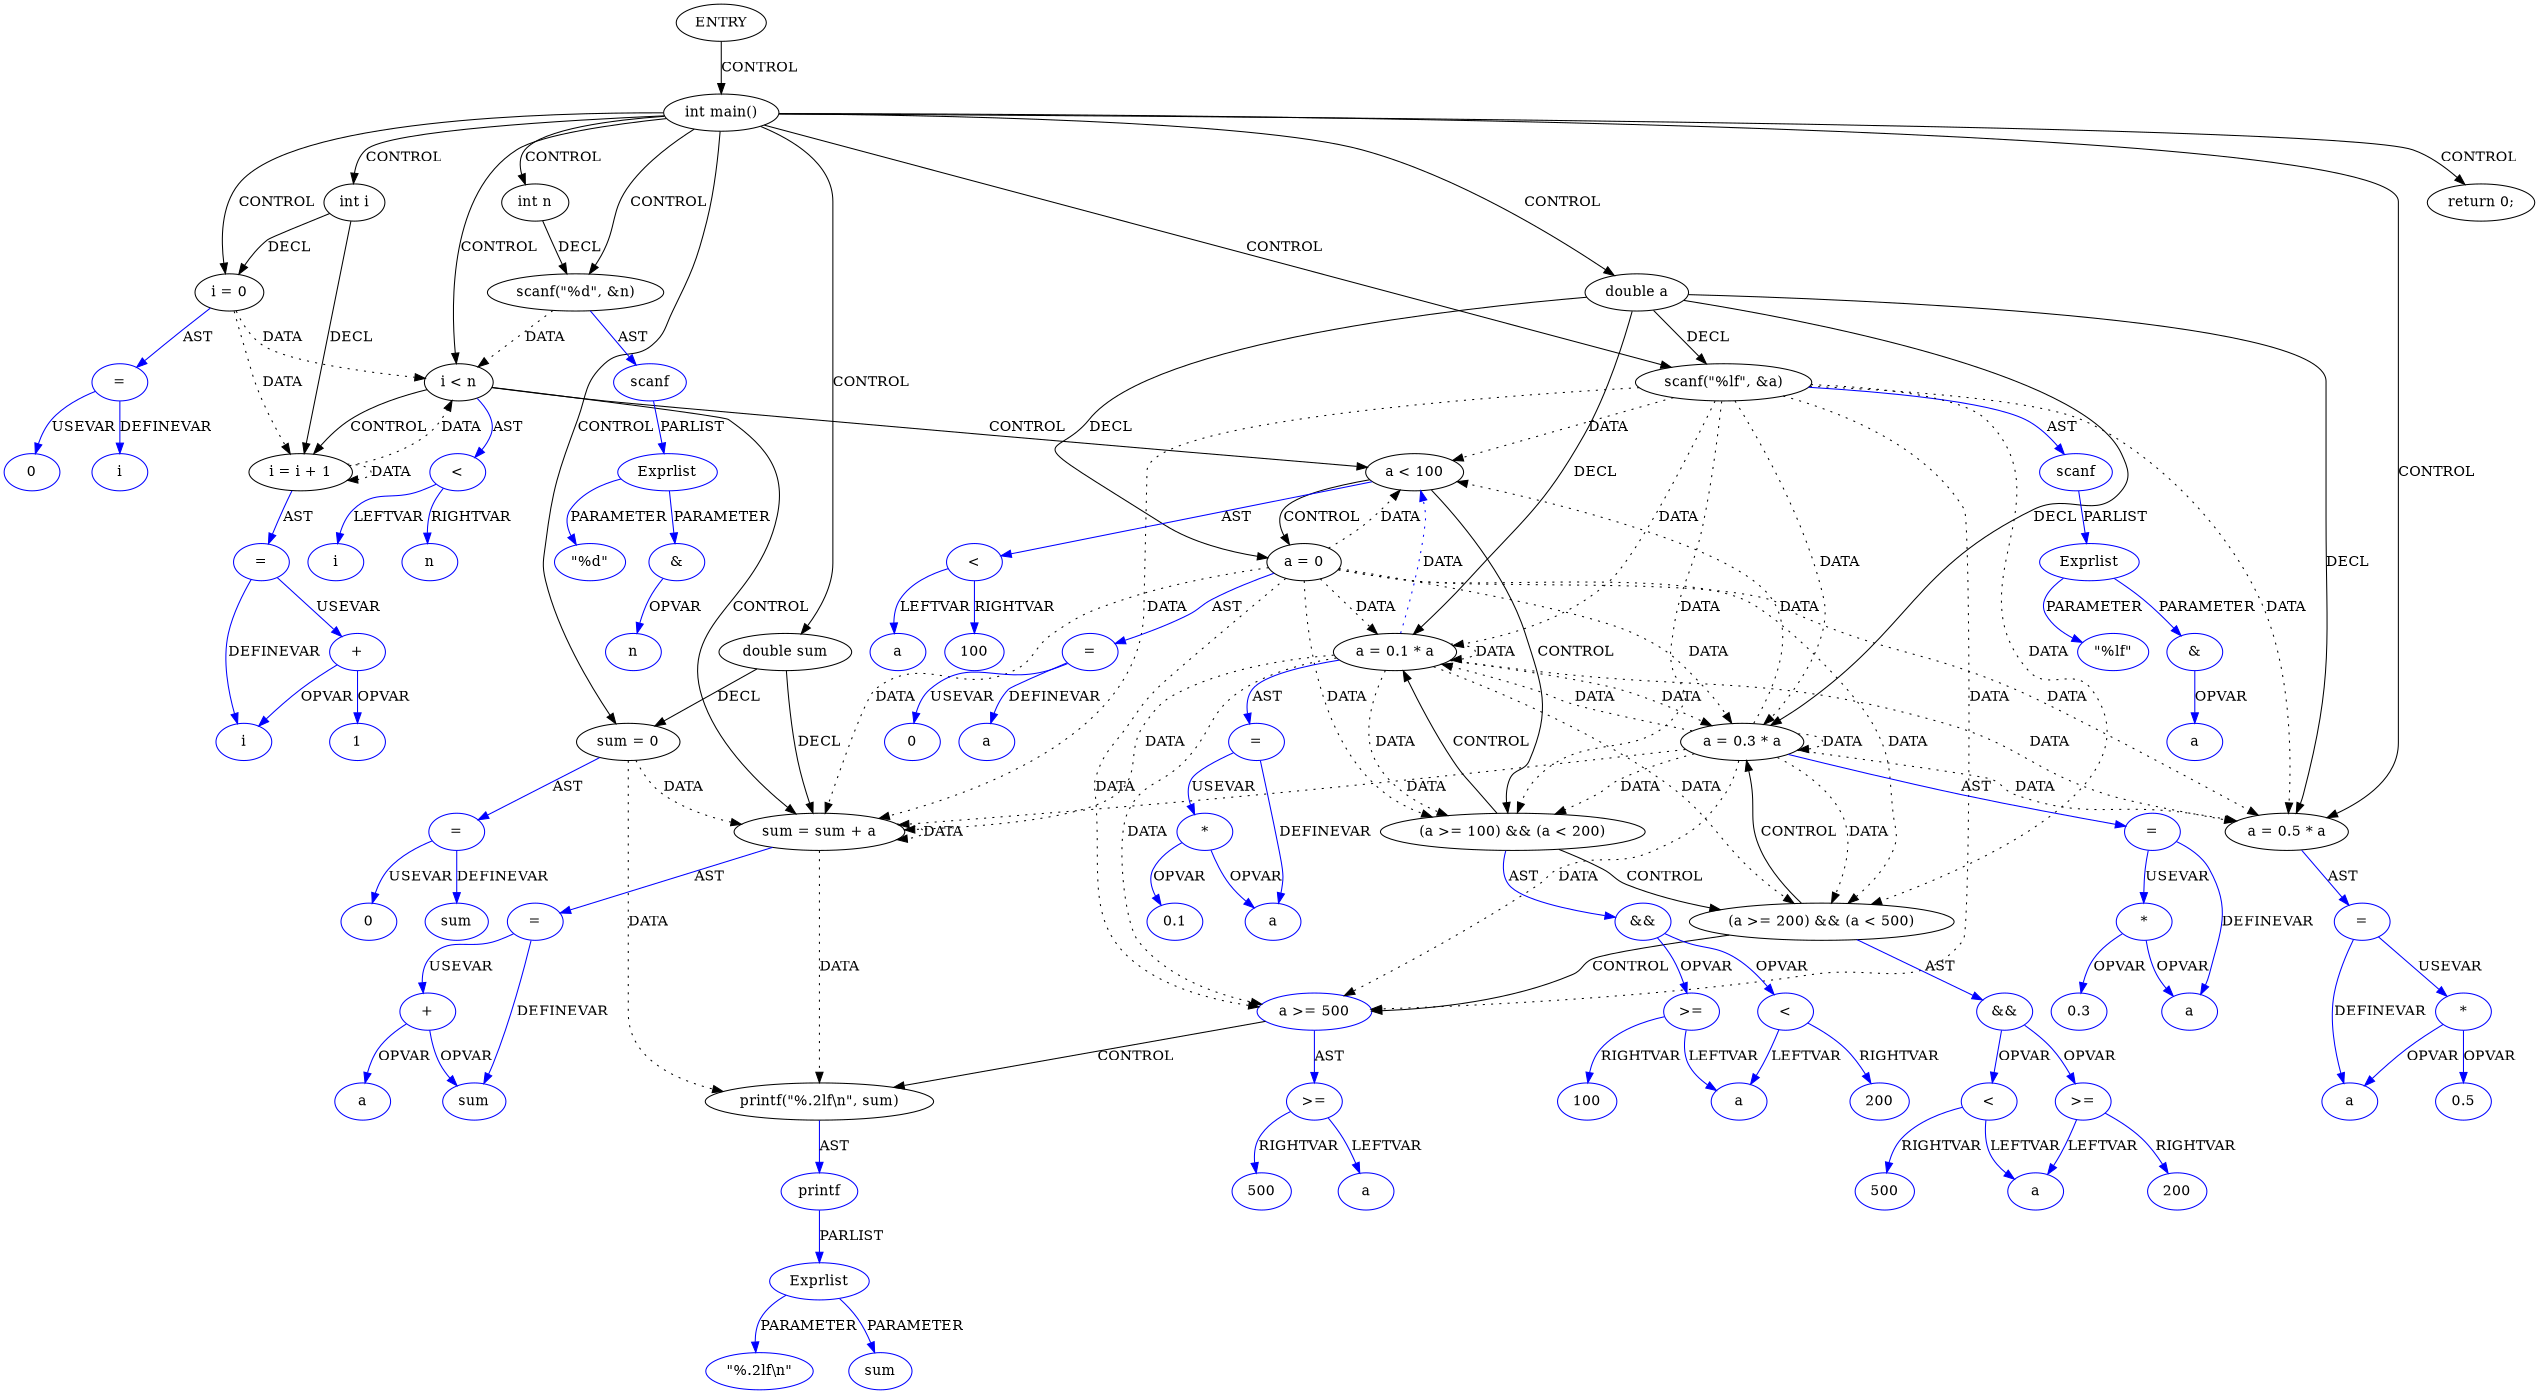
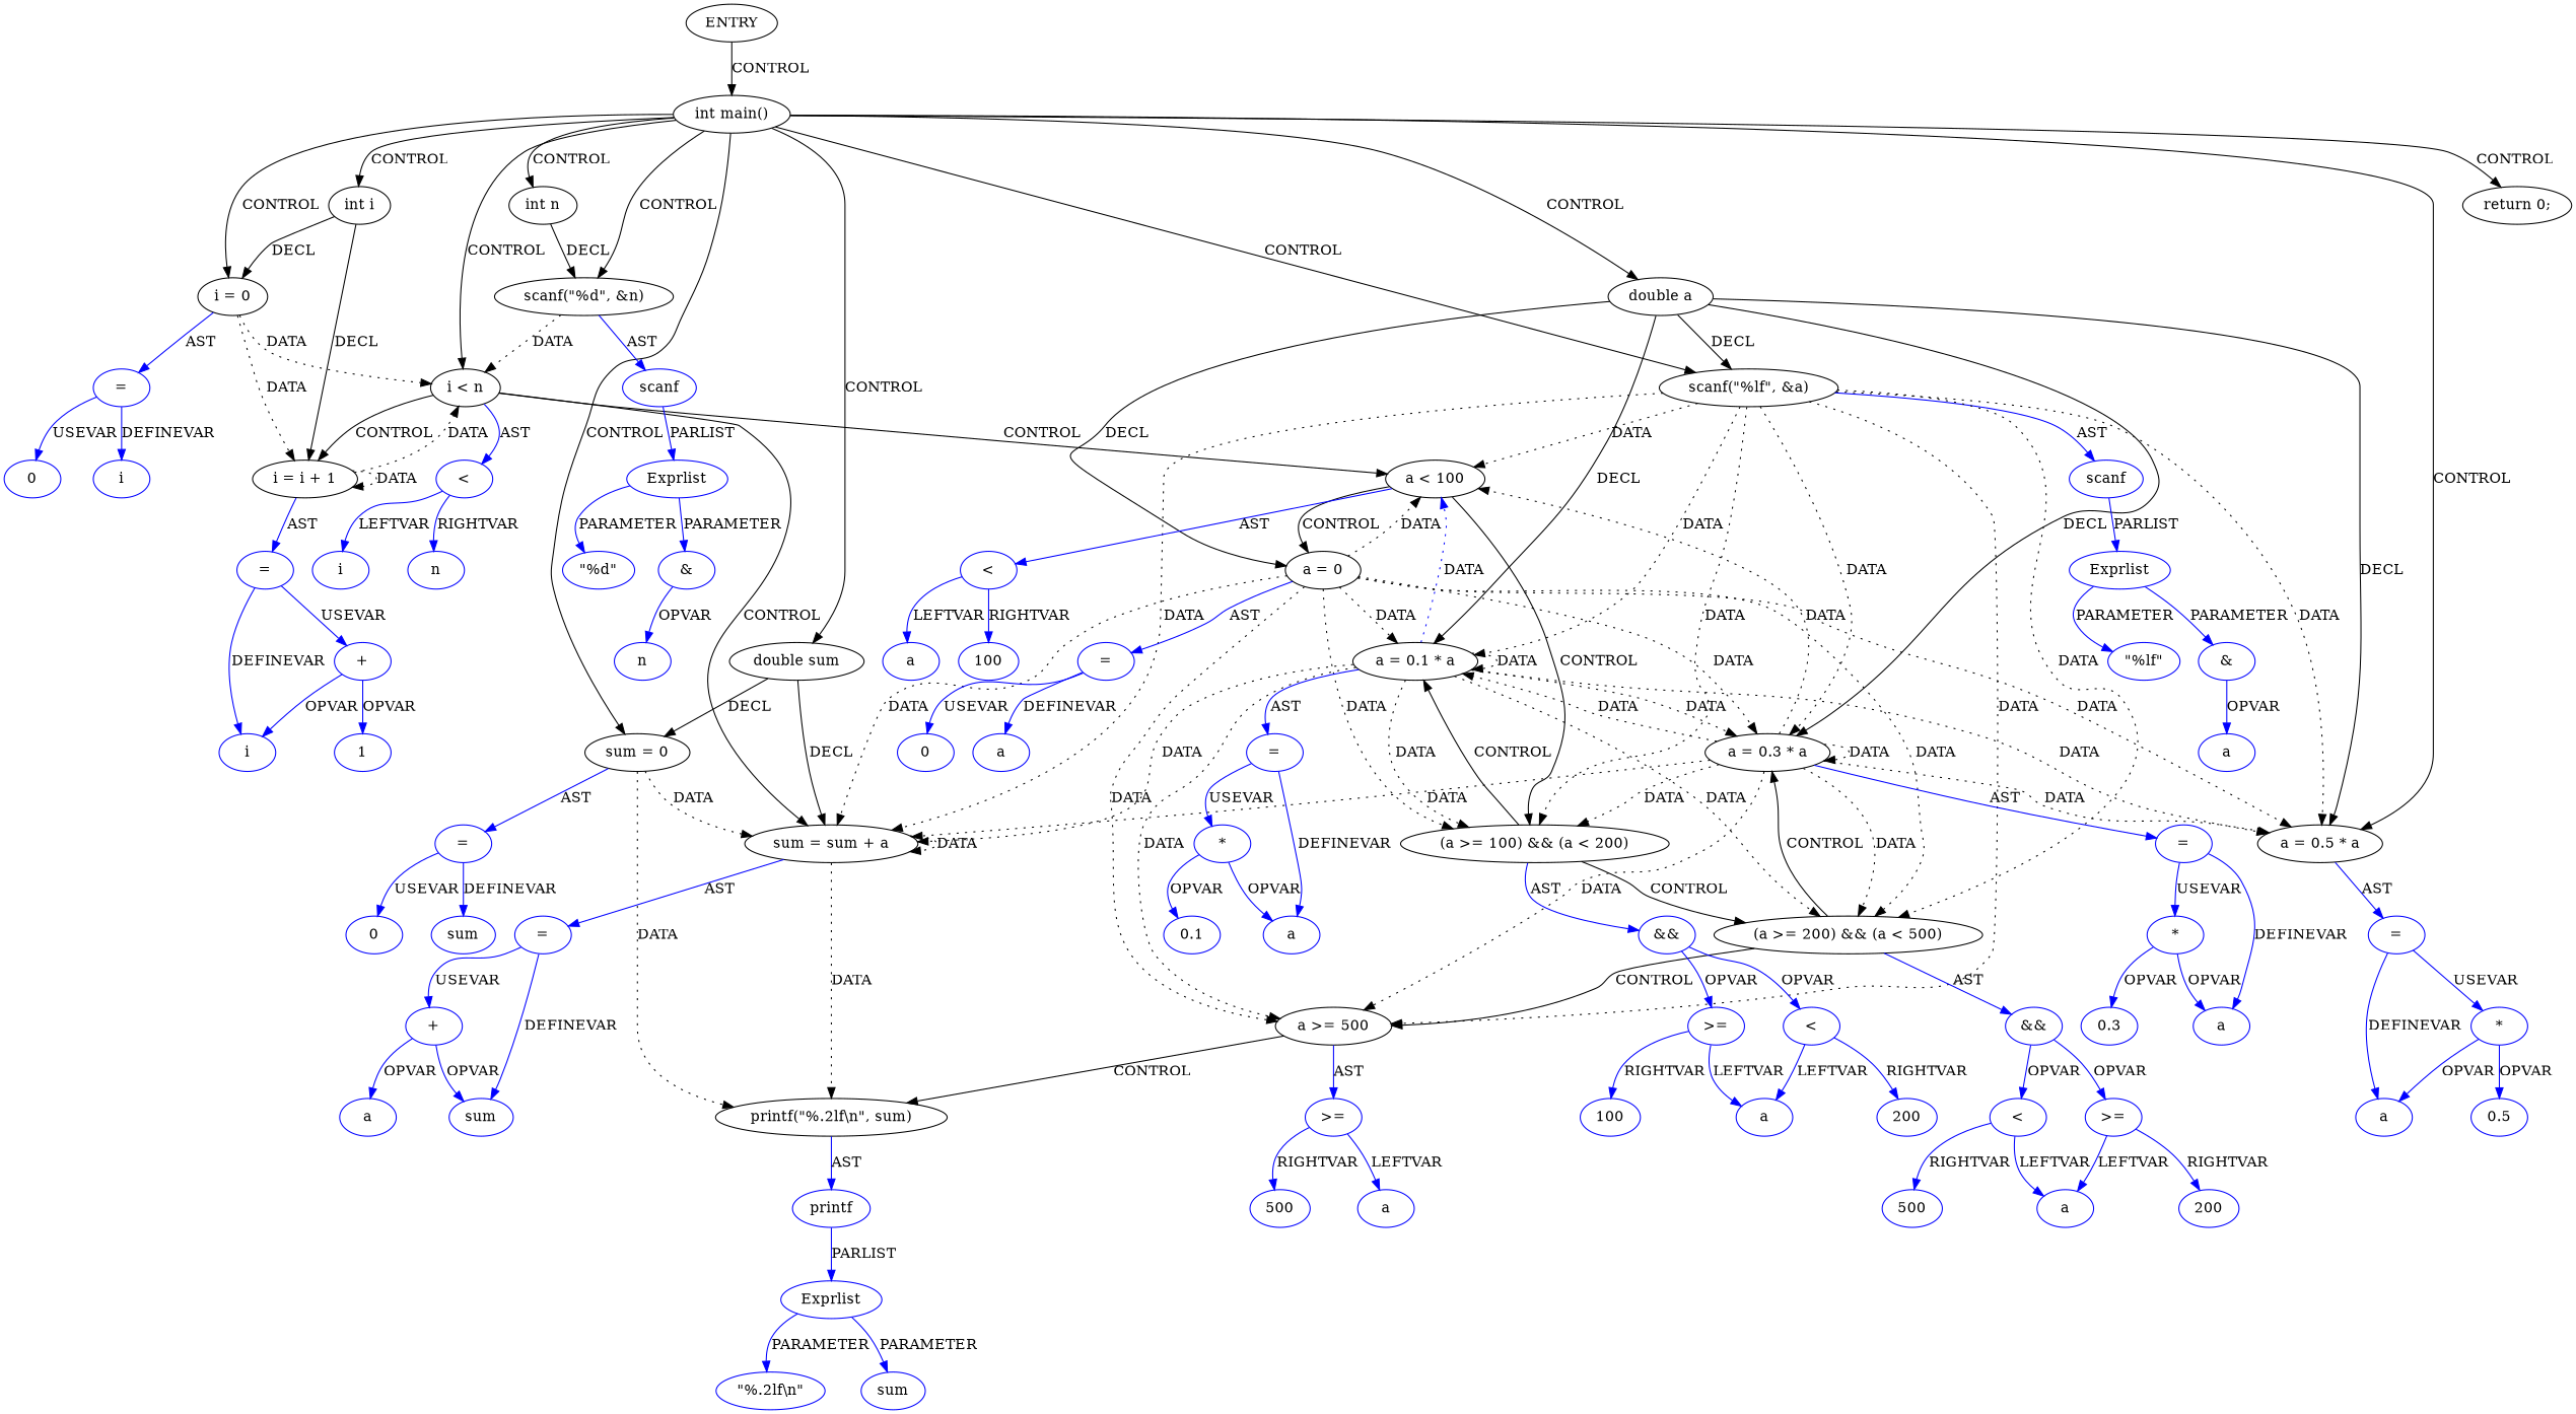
  digraph {
    node [coord=11 type=VAR color=blue]
    n1 [coord=-1 label=ENTRY type=ENTRY color=""]
    n2 [coord=3 label="int main()" type=CONTROL color=""]
    n3 [coord=4 label="int i" type=DECL varname=i vartype=int color=""]
    n4 [coord=5 label="int n" type=DECL varname=n vartype=int color=""]
    n5 [coord=6 label="double a" type=DECL varname=a vartype=double color=""]
    n6 [coord=7 label="double sum" type=DECL varname=sum vartype=double color=""]
    n7 [coord=8 label="sum = 0" type=ASSIGN color=""]
    n8 [coord=9 label="scanf(\"%d\", &n)" type=CALL color=""]
    n9 [coord=10 label="scanf(\"%lf\", &a)" type=CALL color=""]
    n10 [label="i = 0" type=ASSIGN color=""]
    n11 [label="i < n" type=CONTROL color=""]
    n12 [coord=23 label="a = 0.5 * a" type=ASSIGN color=""]
    n13 [coord=24 label="return 0;" type=CONTROL color=""]
    n14 [label="i = i + 1" type=ASSIGN color=""]
    n15 [coord=13 label="a = 0" type=ASSIGN color=""]
    n16 [coord=15 label="a = 0.1 * a" type=ASSIGN color=""]
    n17 [coord=17 label="a = 0.3 * a" type=ASSIGN color=""]
    n18 [coord=21 label="sum = sum + a" type=ASSIGN color=""]
    n19 [coord=8 label="=" type=ASSIGNOP]
    n20 [coord=19 label="printf(\"%.2lf\\n\", sum)" type=CALL color=""]
    n21 [coord=9 label=scanf type=FUNCNAME]
    n22 [coord=10 label=scanf type=FUNCNAME]
    n23 [coord=12 label="a < 100" type=CONTROL color=""]
    n24 [coord=14 label="(a >= 100) && (a < 200)" type=CONTROL color=""]
    n25 [coord=16 label="(a >= 200) && (a < 500)" type=CONTROL color=""]
-   n26 [coord=18 label="a >= 500" type=CONTROL]
+   n26 [coord=18 label="a >= 500" type=CONTROL color=""]
    n27 [label="=" type=ASSIGNOP]
    n28 [label="<" type=OP]
    n29 [coord=23 label="=" type=ASSIGNOP]
    n30 [label="=" type=ASSIGNOP]
    n31 [coord=13 label="=" type=ASSIGNOP]
    n32 [coord=15 label="=" type=ASSIGNOP]
    n33 [coord=17 label="=" type=ASSIGNOP]
    n34 [coord=21 label="=" type=ASSIGNOP]
    n35 [coord=8 label=sum]
    n36 [coord=8 label=0 type=CONST]
    n37 [coord=19 label=printf type=FUNCNAME]
    n38 [coord=9 label=Exprlist type=EXPRS]
    n39 [coord=9 label="\"%d\"" type=CONST]
    n40 [coord=9 label="&" type=OP]
    n41 [coord=9 label=n]
    n42 [coord=10 label=Exprlist type=EXPRS]
    n43 [coord=12 label="<" type=OP]
    n44 [coord=14 label="&&" type=OP]
    n45 [coord=16 label="&&" type=OP]
    n46 [coord=18 label=">=" type=OP]
    n47 [coord=10 label="\"%lf\"" type=CONST]
    n48 [coord=10 label="&" type=OP]
    n49 [coord=10 label=a]
    n50 [label=i]
    n51 [label=0 type=CONST]
    n52 [label=i]
    n53 [label=n]
    n54 [coord=12 label=a]
    n55 [coord=12 label=100 type=CONST]
    n56 [coord=13 label=a]
    n57 [coord=13 label=0 type=CONST]
    n58 [coord=14 label=">=" type=OP]
    n59 [coord=14 label="<" type=OP]
    n60 [coord=15 label=a]
    n61 [coord=15 label="*" type=OP]
    n62 [coord=15 label=0.1 type=CONST]
    n63 [coord=16 label=">=" type=OP]
    n64 [coord=16 label="<" type=OP]
    n65 [coord=17 label=a]
    n66 [coord=17 label="*" type=OP]
    n67 [coord=17 label=0.3 type=CONST]
    n68 [coord=18 label=a]
    n69 [coord=18 label=500 type=CONST]
    n70 [coord=19 label=Exprlist type=EXPRS]
    n71 [coord=19 label="\"%.2lf\\n\"" type=CONST]
    n72 [coord=19 label=sum]
    n73 [coord=16 label=a]
    n74 [coord=16 label=200 type=CONST]
    n75 [coord=16 label=500 type=CONST]
    n76 [coord=14 label=a]
    n77 [coord=14 label=100 type=CONST]
    n78 [coord=14 label=200 type=CONST]
    n79 [coord=21 label=sum]
    n80 [coord=21 label="+" type=OP]
    n81 [coord=21 label=a]
    n82 [label=i]
    n83 [label="+" type=OP]
    n84 [label=1 type=CONST]
    n85 [coord=23 label=a]
    n86 [coord=23 label="*" type=OP]
    n87 [coord=23 label=0.5 type=CONST]
    n1 -> n2 [label=CONTROL]
    n2 -> n3 [label=CONTROL]
    n2 -> n4 [label=CONTROL]
    n2 -> n5 [label=CONTROL]
    n2 -> n6 [label=CONTROL]
    n2 -> n7 [label=CONTROL]
    n2 -> n8 [label=CONTROL]
    n2 -> n9 [label=CONTROL]
    n2 -> n10 [label=CONTROL]
    n2 -> n11 [label=CONTROL]
    n2 -> n12 [label=CONTROL]
    n2 -> n13 [label=CONTROL]
    n3 -> n10 [label=DECL]
    n3 -> n14 [label=DECL]
    n4 -> n8 [label=DECL]
    n5 -> n9 [label=DECL]
    n5 -> n12 [label=DECL]
    n5 -> n15 [label=DECL]
    n5 -> n16 [label=DECL]
    n5 -> n17 [label=DECL]
    n6 -> n7 [label=DECL]
    n6 -> n18 [label=DECL]
    n7 -> n18 [label=DATA style=dotted]
    n7 -> n19 [color=blue label=AST]
    n7 -> n20 [label=DATA style=dotted]
    n8 -> n11 [label=DATA style=dotted]
    n8 -> n21 [color=blue label=AST]
    n9 -> n12 [label=DATA style=dotted]
    n9 -> n16 [label=DATA style=dotted]
    n9 -> n17 [label=DATA style=dotted]
    n9 -> n18 [label=DATA style=dotted]
    n9 -> n22 [color=blue label=AST]
    n9 -> n23 [label=DATA style=dotted]
    n9 -> n24 [label=DATA style=dotted]
    n9 -> n25 [label=DATA style=dotted]
    n9 -> n26 [label=DATA style=dotted]
    n10 -> n11 [label=DATA style=dotted]
    n10 -> n14 [label=DATA style=dotted]
    n10 -> n27 [color=blue label=AST]
    n11 -> n14 [label=CONTROL]
    n11 -> n18 [label=CONTROL]
    n11 -> n23 [label=CONTROL]
    n11 -> n28 [color=blue label=AST]
    n12 -> n29 [color=blue label=AST]
    n14 -> n11 [label=DATA style=dotted]
    n14 -> n14 [label=DATA style=dotted]
    n14 -> n30 [color=blue label=AST]
    n15 -> n12 [label=DATA style=dotted]
    n15 -> n16 [label=DATA style=dotted]
    n15 -> n17 [label=DATA style=dotted]
    n15 -> n18 [label=DATA style=dotted]
    n15 -> n23 [label=DATA style=dotted]
    n15 -> n24 [label=DATA style=dotted]
    n15 -> n25 [label=DATA style=dotted]
    n15 -> n26 [label=DATA style=dotted]
    n15 -> n31 [color=blue label=AST]
    n16 -> n12 [label=DATA style=dotted]
    n16 -> n16 [label=DATA style=dotted]
    n16 -> n17 [label=DATA style=dotted]
    n16 -> n18 [label=DATA style=dotted]
    n16 -> n23 [color=blue label=DATA style=dotted]
    n16 -> n24 [label=DATA style=dotted]
    n16 -> n25 [label=DATA style=dotted]
    n16 -> n26 [label=DATA style=dotted]
    n16 -> n32 [color=blue label=AST]
    n17 -> n12 [label=DATA style=dotted]
    n17 -> n16 [label=DATA style=dotted]
    n17 -> n17 [label=DATA style=dotted]
    n17 -> n18 [label=DATA style=dotted]
    n17 -> n23 [label=DATA style=dotted]
    n17 -> n24 [label=DATA style=dotted]
    n17 -> n25 [label=DATA style=dotted]
    n17 -> n26 [label=DATA style=dotted]
    n17 -> n33 [color=blue label=AST]
    n18 -> n18 [label=DATA style=dotted]
    n18 -> n20 [label=DATA style=dotted]
    n18 -> n34 [color=blue label=AST]
    n19 -> n35 [color=blue label=DEFINEVAR]
    n19 -> n36 [color=blue label=USEVAR]
    n20 -> n37 [color=blue label=AST]
    n21 -> n38 [color=blue label=PARLIST]
    n22 -> n42 [color=blue label=PARLIST]
    n23 -> n15 [label=CONTROL]
    n23 -> n24 [label=CONTROL]
    n23 -> n43 [color=blue label=AST]
    n24 -> n16 [label=CONTROL]
    n24 -> n25 [label=CONTROL]
    n24 -> n44 [color=blue label=AST]
    n25 -> n17 [label=CONTROL]
    n25 -> n26 [label=CONTROL]
    n25 -> n45 [color=blue label=AST]
    n26 -> n20 [label=CONTROL]
    n26 -> n46 [color=blue label=AST]
    n27 -> n50 [color=blue label=DEFINEVAR]
    n27 -> n51 [color=blue label=USEVAR]
    n28 -> n52 [color=blue label=LEFTVAR]
    n28 -> n53 [color=blue label=RIGHTVAR]
    n29 -> n85 [color=blue label=DEFINEVAR]
    n29 -> n86 [color=blue label=USEVAR]
    n30 -> n82 [color=blue label=DEFINEVAR]
    n30 -> n83 [color=blue label=USEVAR]
    n31 -> n56 [color=blue label=DEFINEVAR]
    n31 -> n57 [color=blue label=USEVAR]
    n32 -> n60 [color=blue label=DEFINEVAR]
    n32 -> n61 [color=blue label=USEVAR]
    n33 -> n65 [color=blue label=DEFINEVAR]
    n33 -> n66 [color=blue label=USEVAR]
    n34 -> n79 [color=blue label=DEFINEVAR]
    n34 -> n80 [color=blue label=USEVAR]
    n37 -> n70 [color=blue label=PARLIST]
    n38 -> n39 [color=blue label=PARAMETER]
    n38 -> n40 [color=blue label=PARAMETER]
    n40 -> n41 [color=blue label=OPVAR]
    n42 -> n47 [color=blue label=PARAMETER]
    n42 -> n48 [color=blue label=PARAMETER]
    n43 -> n54 [color=blue label=LEFTVAR]
    n43 -> n55 [color=blue label=RIGHTVAR]
    n44 -> n58 [color=blue label=OPVAR]
    n44 -> n59 [color=blue label=OPVAR]
    n45 -> n63 [color=blue label=OPVAR]
    n45 -> n64 [color=blue label=OPVAR]
    n46 -> n68 [color=blue label=LEFTVAR]
    n46 -> n69 [color=blue label=RIGHTVAR]
    n48 -> n49 [color=blue label=OPVAR]
    n58 -> n76 [color=blue label=LEFTVAR]
    n58 -> n77 [color=blue label=RIGHTVAR]
    n59 -> n76 [color=blue label=LEFTVAR]
    n59 -> n78 [color=blue label=RIGHTVAR]
    n61 -> n60 [color=blue label=OPVAR]
    n61 -> n62 [color=blue label=OPVAR]
    n63 -> n73 [color=blue label=LEFTVAR]
    n63 -> n74 [color=blue label=RIGHTVAR]
    n64 -> n73 [color=blue label=LEFTVAR]
    n64 -> n75 [color=blue label=RIGHTVAR]
    n66 -> n65 [color=blue label=OPVAR]
    n66 -> n67 [color=blue label=OPVAR]
    n70 -> n71 [color=blue label=PARAMETER]
    n70 -> n72 [color=blue label=PARAMETER]
    n80 -> n79 [color=blue label=OPVAR]
    n80 -> n81 [color=blue label=OPVAR]
    n83 -> n82 [color=blue label=OPVAR]
    n83 -> n84 [color=blue label=OPVAR]
    n86 -> n85 [color=blue label=OPVAR]
    n86 -> n87 [color=blue label=OPVAR]
  }
